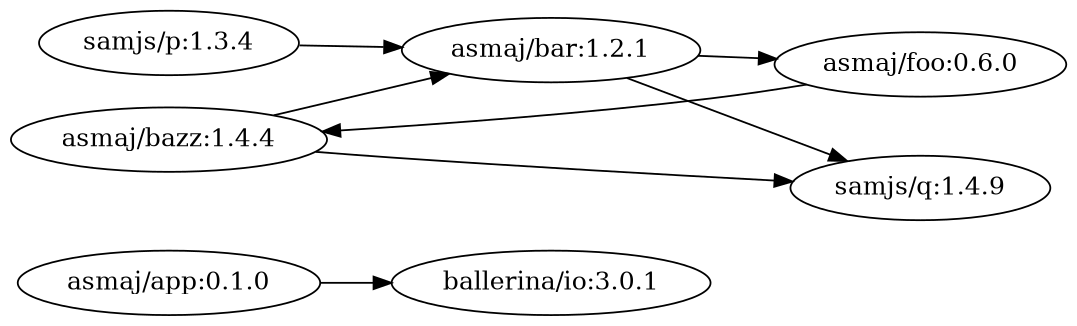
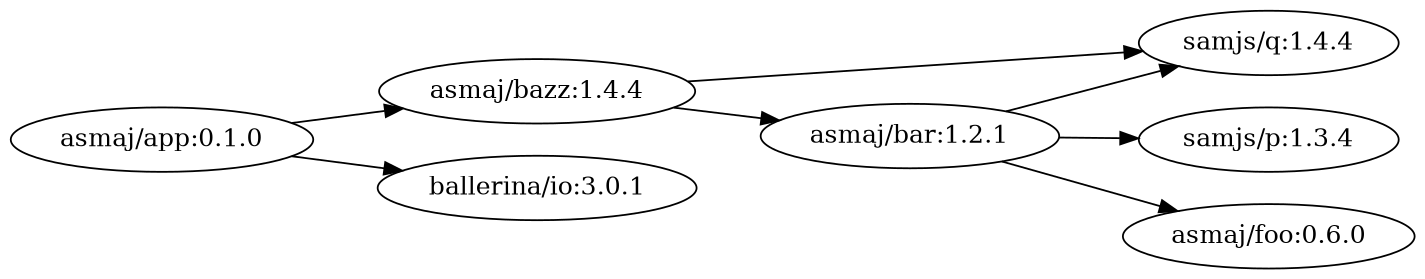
  digraph {
    rankdir=LR
    "asmaj/app:0.1.0"
    "asmaj/bazz:1.4.4"
    n3 [label="ballerina/io:3.0.1"]
    n4 [label="asmaj/bar:1.2.1"]
-   "samjs/q:1.4.4" [label="samjs/q:1.4.9"]
+   "samjs/q:1.4.4"
    "samjs/p:1.3.4"
    "asmaj/foo:0.6.0"
-   "asmaj/foo:0.6.0" -> "asmaj/bazz:1.4.4"
+   "asmaj/app:0.1.0" -> "asmaj/bazz:1.4.4"
    "asmaj/app:0.1.0" -> n3
    "asmaj/bazz:1.4.4" -> n4
    "asmaj/bazz:1.4.4" -> "samjs/q:1.4.4"
    n4 -> "samjs/q:1.4.4"
-   "samjs/p:1.3.4" -> n4
+   n4 -> "samjs/p:1.3.4"
    n4 -> "asmaj/foo:0.6.0"
  }
